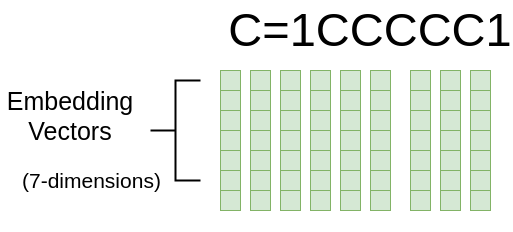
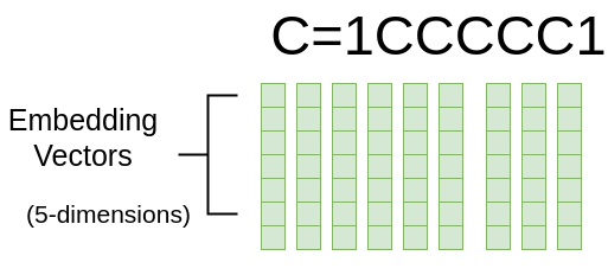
  <mxCell id="0" />
  <mxCell id="1" parent="0" />
  <mxCell id="2" value="C=1CCCCC1" style="text;html=1;strokeColor=none;fillColor=none;align=center;verticalAlign=middle;whiteSpace=wrap;rounded=0;fontSize=47;" vertex="1" parent="1"><mxGeometry x="350" y="20" width="40" height="20" as="geometry" /></mxCell>
  <mxCell id="3" value="" style="group;fillColor=#d5e8d4;strokeColor=#82b366;" vertex="1" connectable="0" parent="1"><mxGeometry x="220" y="70" width="20" height="140" as="geometry" /></mxCell>
  <mxCell id="4" value="" style="rounded=0;whiteSpace=wrap;html=1;fillColor=#d5e8d4;strokeColor=#82b366;" vertex="1" parent="3"><mxGeometry width="20" height="140" as="geometry" /></mxCell>
  <mxCell id="5" value="" style="rounded=0;whiteSpace=wrap;html=1;fillColor=#d5e8d4;strokeColor=#82b366;" vertex="1" parent="3"><mxGeometry y="20" width="20" height="20" as="geometry" /></mxCell>
  <mxCell id="6" value="" style="rounded=0;whiteSpace=wrap;html=1;fillColor=#d5e8d4;strokeColor=#82b366;" vertex="1" parent="3"><mxGeometry y="60" width="20" height="20" as="geometry" /></mxCell>
  <mxCell id="7" value="" style="rounded=0;whiteSpace=wrap;html=1;fillColor=#d5e8d4;strokeColor=#82b366;" vertex="1" parent="3"><mxGeometry y="100" width="20" height="20" as="geometry" /></mxCell>
  <mxCell id="8" value="" style="group;fillColor=#d5e8d4;strokeColor=#82b366;" vertex="1" connectable="0" parent="1"><mxGeometry x="250" y="70" width="20" height="140" as="geometry" /></mxCell>
  <mxCell id="9" value="" style="rounded=0;whiteSpace=wrap;html=1;fillColor=#d5e8d4;strokeColor=#82b366;" vertex="1" parent="8"><mxGeometry width="20" height="140" as="geometry" /></mxCell>
  <mxCell id="10" value="" style="rounded=0;whiteSpace=wrap;html=1;fillColor=#d5e8d4;strokeColor=#82b366;" vertex="1" parent="8"><mxGeometry y="20" width="20" height="20" as="geometry" /></mxCell>
  <mxCell id="11" value="" style="rounded=0;whiteSpace=wrap;html=1;fillColor=#d5e8d4;strokeColor=#82b366;" vertex="1" parent="8"><mxGeometry y="60" width="20" height="20" as="geometry" /></mxCell>
  <mxCell id="12" value="" style="rounded=0;whiteSpace=wrap;html=1;fillColor=#d5e8d4;strokeColor=#82b366;" vertex="1" parent="8"><mxGeometry y="100" width="20" height="20" as="geometry" /></mxCell>
  <mxCell id="13" value="" style="group;fillColor=#d5e8d4;strokeColor=#82b366;" vertex="1" connectable="0" parent="1"><mxGeometry x="280" y="70" width="20" height="140" as="geometry" /></mxCell>
  <mxCell id="14" value="" style="rounded=0;whiteSpace=wrap;html=1;fillColor=#d5e8d4;strokeColor=#82b366;" vertex="1" parent="13"><mxGeometry width="20" height="140" as="geometry" /></mxCell>
  <mxCell id="15" value="" style="rounded=0;whiteSpace=wrap;html=1;fillColor=#d5e8d4;strokeColor=#82b366;" vertex="1" parent="13"><mxGeometry y="20" width="20" height="20" as="geometry" /></mxCell>
  <mxCell id="16" value="" style="rounded=0;whiteSpace=wrap;html=1;fillColor=#d5e8d4;strokeColor=#82b366;" vertex="1" parent="13"><mxGeometry y="60" width="20" height="20" as="geometry" /></mxCell>
  <mxCell id="17" value="" style="rounded=0;whiteSpace=wrap;html=1;fillColor=#d5e8d4;strokeColor=#82b366;" vertex="1" parent="13"><mxGeometry y="100" width="20" height="20" as="geometry" /></mxCell>
  <mxCell id="18" value="" style="group;fillColor=#d5e8d4;strokeColor=#82b366;" vertex="1" connectable="0" parent="1"><mxGeometry x="310" y="70" width="20" height="140" as="geometry" /></mxCell>
  <mxCell id="19" value="" style="rounded=0;whiteSpace=wrap;html=1;fillColor=#d5e8d4;strokeColor=#82b366;" vertex="1" parent="18"><mxGeometry width="20" height="140" as="geometry" /></mxCell>
  <mxCell id="20" value="" style="rounded=0;whiteSpace=wrap;html=1;fillColor=#d5e8d4;strokeColor=#82b366;" vertex="1" parent="18"><mxGeometry y="20" width="20" height="20" as="geometry" /></mxCell>
  <mxCell id="21" value="" style="rounded=0;whiteSpace=wrap;html=1;fillColor=#d5e8d4;strokeColor=#82b366;" vertex="1" parent="18"><mxGeometry y="60" width="20" height="20" as="geometry" /></mxCell>
  <mxCell id="22" value="" style="rounded=0;whiteSpace=wrap;html=1;fillColor=#d5e8d4;strokeColor=#82b366;" vertex="1" parent="18"><mxGeometry y="100" width="20" height="20" as="geometry" /></mxCell>
  <mxCell id="23" value="" style="group;fillColor=#d5e8d4;strokeColor=#82b366;" vertex="1" connectable="0" parent="1"><mxGeometry x="340" y="70" width="20" height="140" as="geometry" /></mxCell>
  <mxCell id="24" value="" style="rounded=0;whiteSpace=wrap;html=1;fillColor=#d5e8d4;strokeColor=#82b366;" vertex="1" parent="23"><mxGeometry width="20" height="140" as="geometry" /></mxCell>
  <mxCell id="25" value="" style="rounded=0;whiteSpace=wrap;html=1;fillColor=#d5e8d4;strokeColor=#82b366;" vertex="1" parent="23"><mxGeometry y="20" width="20" height="20" as="geometry" /></mxCell>
  <mxCell id="26" value="" style="rounded=0;whiteSpace=wrap;html=1;fillColor=#d5e8d4;strokeColor=#82b366;" vertex="1" parent="23"><mxGeometry y="60" width="20" height="20" as="geometry" /></mxCell>
  <mxCell id="27" value="" style="rounded=0;whiteSpace=wrap;html=1;fillColor=#d5e8d4;strokeColor=#82b366;" vertex="1" parent="23"><mxGeometry y="100" width="20" height="20" as="geometry" /></mxCell>
  <mxCell id="28" value="" style="group;fillColor=#d5e8d4;strokeColor=#82b366;" vertex="1" connectable="0" parent="1"><mxGeometry x="370" y="70" width="20" height="140" as="geometry" /></mxCell>
  <mxCell id="29" value="" style="rounded=0;whiteSpace=wrap;html=1;fillColor=#d5e8d4;strokeColor=#82b366;" vertex="1" parent="28"><mxGeometry width="20" height="140" as="geometry" /></mxCell>
  <mxCell id="30" value="" style="rounded=0;whiteSpace=wrap;html=1;fillColor=#d5e8d4;strokeColor=#82b366;" vertex="1" parent="28"><mxGeometry y="20" width="20" height="20" as="geometry" /></mxCell>
  <mxCell id="31" value="" style="rounded=0;whiteSpace=wrap;html=1;fillColor=#d5e8d4;strokeColor=#82b366;" vertex="1" parent="28"><mxGeometry y="60" width="20" height="20" as="geometry" /></mxCell>
  <mxCell id="32" value="" style="rounded=0;whiteSpace=wrap;html=1;fillColor=#d5e8d4;strokeColor=#82b366;" vertex="1" parent="28"><mxGeometry y="100" width="20" height="20" as="geometry" /></mxCell>
  <mxCell id="33" value="" style="group;fillColor=#d5e8d4;strokeColor=#82b366;" vertex="1" connectable="0" parent="1"><mxGeometry x="410" y="70" width="20" height="140" as="geometry" /></mxCell>
  <mxCell id="34" value="" style="rounded=0;whiteSpace=wrap;html=1;fillColor=#d5e8d4;strokeColor=#82b366;" vertex="1" parent="33"><mxGeometry width="20" height="140" as="geometry" /></mxCell>
  <mxCell id="35" value="" style="rounded=0;whiteSpace=wrap;html=1;fillColor=#d5e8d4;strokeColor=#82b366;" vertex="1" parent="33"><mxGeometry y="20" width="20" height="20" as="geometry" /></mxCell>
  <mxCell id="36" value="" style="rounded=0;whiteSpace=wrap;html=1;fillColor=#d5e8d4;strokeColor=#82b366;" vertex="1" parent="33"><mxGeometry y="60" width="20" height="20" as="geometry" /></mxCell>
  <mxCell id="37" value="" style="rounded=0;whiteSpace=wrap;html=1;fillColor=#d5e8d4;strokeColor=#82b366;" vertex="1" parent="33"><mxGeometry y="100" width="20" height="20" as="geometry" /></mxCell>
  <mxCell id="38" value="" style="group;fillColor=#d5e8d4;strokeColor=#82b366;" vertex="1" connectable="0" parent="1"><mxGeometry x="440" y="70" width="20" height="140" as="geometry" /></mxCell>
  <mxCell id="39" value="" style="rounded=0;whiteSpace=wrap;html=1;fillColor=#d5e8d4;strokeColor=#82b366;" vertex="1" parent="38"><mxGeometry width="20" height="140" as="geometry" /></mxCell>
  <mxCell id="40" value="" style="rounded=0;whiteSpace=wrap;html=1;fillColor=#d5e8d4;strokeColor=#82b366;" vertex="1" parent="38"><mxGeometry y="20" width="20" height="20" as="geometry" /></mxCell>
  <mxCell id="41" value="" style="rounded=0;whiteSpace=wrap;html=1;fillColor=#d5e8d4;strokeColor=#82b366;" vertex="1" parent="38"><mxGeometry y="60" width="20" height="20" as="geometry" /></mxCell>
  <mxCell id="42" value="" style="rounded=0;whiteSpace=wrap;html=1;fillColor=#d5e8d4;strokeColor=#82b366;" vertex="1" parent="38"><mxGeometry y="100" width="20" height="20" as="geometry" /></mxCell>
  <mxCell id="43" value="" style="group;fillColor=#d5e8d4;strokeColor=#82b366;" vertex="1" connectable="0" parent="1"><mxGeometry x="470" y="70" width="20" height="140" as="geometry" /></mxCell>
  <mxCell id="44" value="" style="rounded=0;whiteSpace=wrap;html=1;fillColor=#d5e8d4;strokeColor=#82b366;" vertex="1" parent="43"><mxGeometry width="20" height="140" as="geometry" /></mxCell>
  <mxCell id="45" value="" style="rounded=0;whiteSpace=wrap;html=1;fillColor=#d5e8d4;strokeColor=#82b366;" vertex="1" parent="43"><mxGeometry y="20" width="20" height="20" as="geometry" /></mxCell>
  <mxCell id="46" value="" style="rounded=0;whiteSpace=wrap;html=1;fillColor=#d5e8d4;strokeColor=#82b366;" vertex="1" parent="43"><mxGeometry y="60" width="20" height="20" as="geometry" /></mxCell>
  <mxCell id="47" value="" style="rounded=0;whiteSpace=wrap;html=1;fillColor=#d5e8d4;strokeColor=#82b366;" vertex="1" parent="43"><mxGeometry y="100" width="20" height="20" as="geometry" /></mxCell>
  <mxCell id="48" value="" style="strokeWidth=2;html=1;shape=mxgraph.flowchart.annotation_2;align=left;labelPosition=right;pointerEvents=1;fontSize=47;" vertex="1" parent="1"><mxGeometry x="150" y="80" width="50" height="100" as="geometry" /></mxCell>
  <mxCell id="49" value="&lt;div style=&quot;font-size: 25px;&quot;&gt;&lt;font style=&quot;font-size: 25px;&quot;&gt;Embedding &lt;br style=&quot;font-size: 25px;&quot;&gt;&lt;/font&gt;&lt;/div&gt;&lt;div style=&quot;font-size: 25px;&quot;&gt;&lt;font style=&quot;font-size: 25px;&quot;&gt;Vectors&lt;/font&gt;&lt;br style=&quot;font-size: 25px;&quot;&gt;&lt;/div&gt;" style="text;html=1;strokeColor=none;fillColor=none;align=center;verticalAlign=middle;whiteSpace=wrap;rounded=0;fontSize=25;" vertex="1" parent="1"><mxGeometry x="50" y="105" width="40" height="20" as="geometry" /></mxCell>
- <mxCell id="50" value="&lt;div style=&quot;font-size: 21px;&quot; align=&quot;left&quot;&gt;(7-dimensions)&lt;/div&gt;" style="text;html=1;strokeColor=none;fillColor=none;align=left;verticalAlign=middle;whiteSpace=wrap;rounded=0;fontSize=21;" vertex="1" parent="1"><mxGeometry x="20" y="170" width="190" height="20" as="geometry" /></mxCell>
+ <mxCell id="50" value="&lt;div style=&quot;font-size: 21px;&quot; align=&quot;left&quot;&gt;(5-dimensions)&lt;/div&gt;" style="text;html=1;strokeColor=none;fillColor=none;align=left;verticalAlign=middle;whiteSpace=wrap;rounded=0;fontSize=21;" vertex="1" parent="1"><mxGeometry x="20" y="170" width="190" height="20" as="geometry" /></mxCell>
